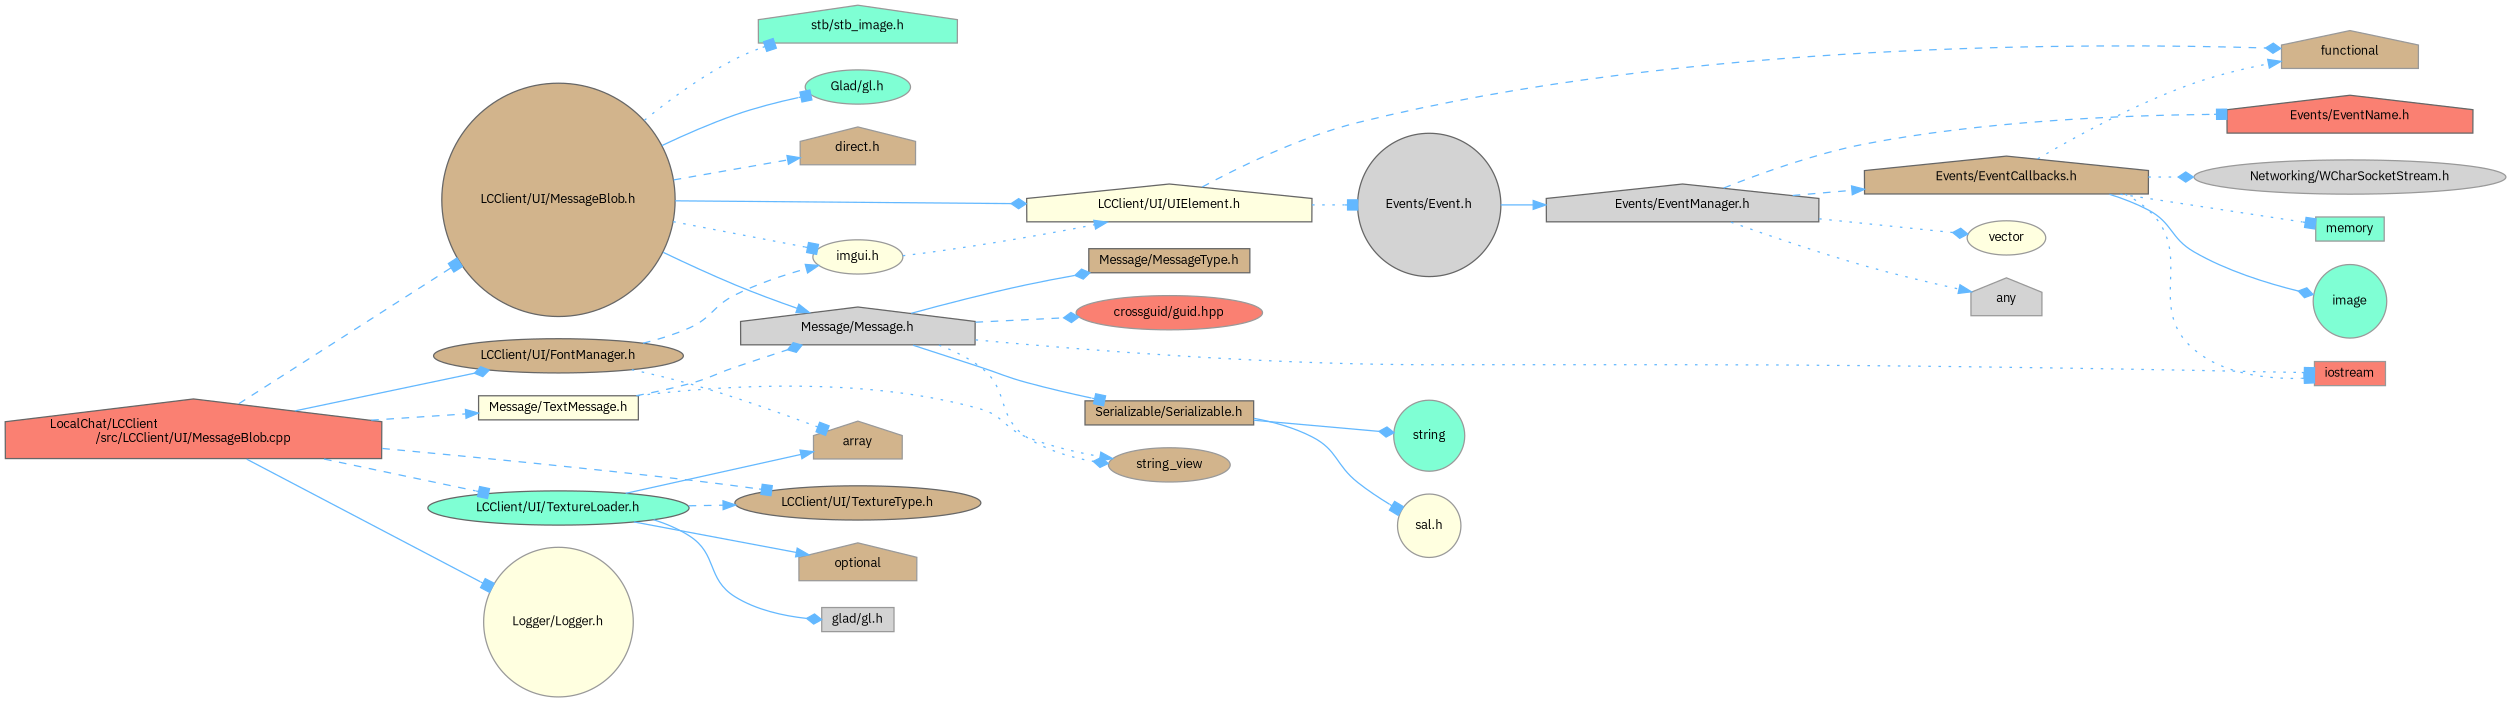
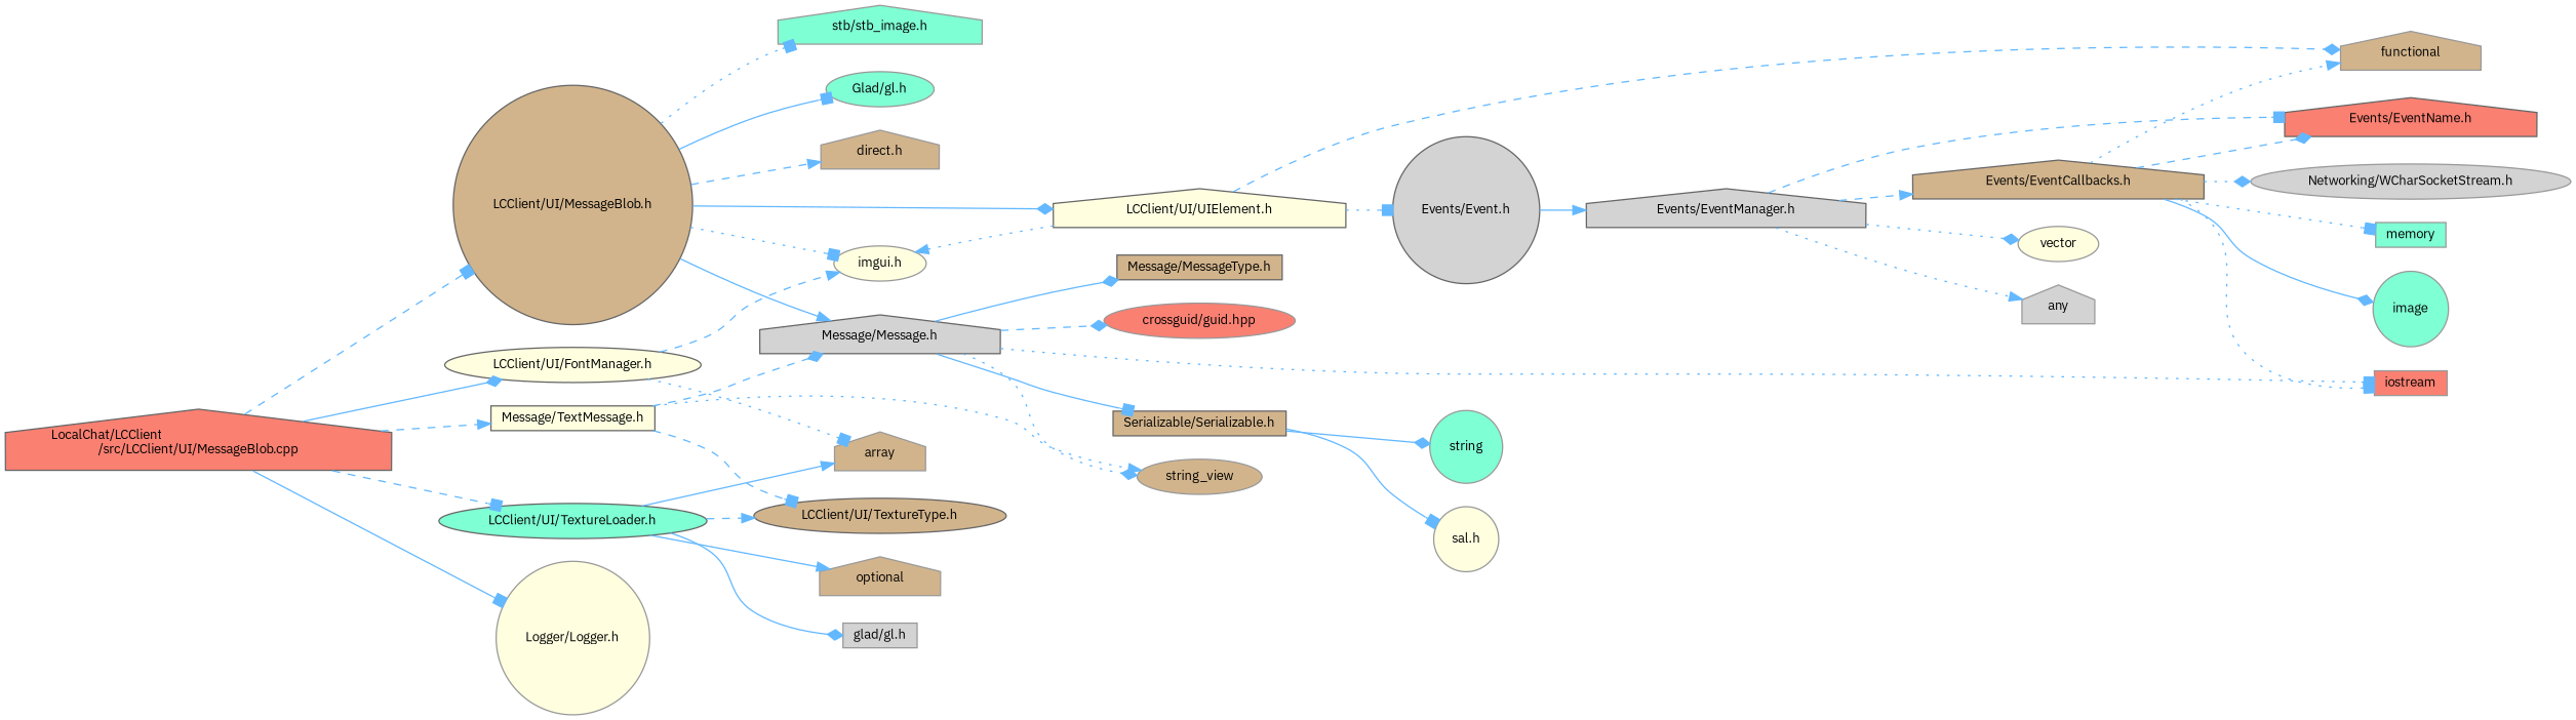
  digraph {
    fontname="IBM Plex Sans"
    rankdir=LR
    node [color=grey60 fillcolor=tan fontname="IBM Plex Sans" fontsize=10 shape=house style=filled]
    edge [arrowhead=box color=steelblue1 fontname="IBM Plex Sans" fontsize=10 labelfontname=Helvetica labelfontsize=10 style=solid]
    n1 [color=gray40 fillcolor=salmon fontcolor=black height=0.2 label="LocalChat/LCClient\l/src/LCClient/UI/MessageBlob.cpp" width=0.4]
    n2 [color=grey40 height=0.2 label="LCClient/UI/MessageBlob.h" shape=circle width=0.4]
    n3 [color=grey40 fillcolor=aquamarine height=0.2 label="LCClient/UI/TextureLoader.h" shape=ellipse width=0.4]
    n4 [color=grey40 height=0.2 label="LCClient/UI/TextureType.h" shape=ellipse width=0.4]
-   n5 [color=grey40 height=0.2 label="LCClient/UI/FontManager.h" shape=ellipse width=0.4]
+   n5 [color=grey40 fillcolor=lightyellow height=0.2 label="LCClient/UI/FontManager.h" shape=ellipse width=0.4]
    n6 [color=grey40 fillcolor=lightyellow height=0.2 label="Message/TextMessage.h" shape=box width=0.4]
    n7 [fillcolor=lightyellow height=0.2 label="Logger/Logger.h" shape=circle width=0.4]
    n8 [fillcolor=lightyellow height=0.2 label="imgui.h" shape=ellipse width=0.4]
    n9 [fillcolor=aquamarine height=0.2 label="Glad/gl.h" shape=ellipse width=0.4]
    n10 [height=0.2 label="direct.h" width=0.4]
    n11 [fillcolor=aquamarine height=0.2 label="stb/stb_image.h" width=0.4]
    n12 [color=grey40 fillcolor=lightyellow height=0.2 label="LCClient/UI/UIElement.h" width=0.4]
    n13 [color=grey40 fillcolor=lightgrey height=0.2 label="Message/Message.h" width=0.4]
    n14 [fillcolor=lightgrey height=0.2 label="glad/gl.h" shape=box width=0.4]
    n15 [height=0.2 label=array width=0.4]
    n16 [height=0.2 label=optional width=0.4]
    n17 [height=0.2 label=string_view shape=ellipse width=0.4]
    n18 [color=grey40 fillcolor=lightgrey height=0.2 label="Events/Event.h" shape=circle width=0.4]
    n19 [height=0.2 label=functional width=0.4]
    n20 [color=grey40 height=0.2 label="Serializable/Serializable.h" shape=box width=0.4]
    n21 [color=grey40 height=0.2 label="Message/MessageType.h" shape=box width=0.4]
    n22 [fillcolor=salmon height=0.2 label="crossguid/guid.hpp" shape=ellipse width=0.4]
    n23 [fillcolor=salmon height=0.2 label=iostream shape=box width=0.4]
    n24 [color=grey40 fillcolor=lightgrey height=0.2 label="Events/EventManager.h" width=0.4]
    n25 [color=grey40 fillcolor=salmon height=0.2 label="Events/EventName.h" width=0.4]
    n26 [color=grey40 height=0.2 label="Events/EventCallbacks.h" width=0.4]
    n27 [fillcolor=lightyellow height=0.2 label=vector shape=ellipse width=0.4]
    n28 [fillcolor=lightgrey height=0.2 label=any width=0.4]
    n29 [fillcolor=lightgrey height=0.2 label="Networking/WCharSocketStream.h" shape=ellipse width=0.4]
    n30 [fillcolor=aquamarine height=0.2 label=memory shape=box width=0.4]
    n31 [fillcolor=aquamarine height=0.2 label=image shape=circle width=0.4]
    n32 [fillcolor=lightyellow height=0.2 label="sal.h" shape=circle width=0.4]
    n33 [fillcolor=aquamarine height=0.2 label=string shape=circle width=0.4]
    n1 -> n2 [style=dashed]
    n1 -> n3 [style=dashed]
-   n1 -> n4 [style=dashed]
+   n6 -> n4 [style=dashed]
    n1 -> n5 [arrowhead=diamond]
    n1 -> n6 [arrowhead=normal style=dashed]
    n1 -> n7
    n2 -> n8 [style=dotted]
    n2 -> n9
    n2 -> n10 [arrowhead=normal style=dashed]
    n2 -> n11 [style=dotted]
    n2 -> n12 [arrowhead=diamond]
    n2 -> n13 [arrowhead=normal]
    n3 -> n4 [arrowhead=normal style=dashed]
    n3 -> n14 [arrowhead=diamond]
    n3 -> n15 [arrowhead=normal]
    n3 -> n16 [arrowhead=normal]
    n5 -> n8 [arrowhead=normal style=dashed]
    n5 -> n15 [style=dotted]
    n6 -> n13 [arrowhead=diamond style=dashed]
    n6 -> n17 [arrowhead=normal style=dotted]
-   n8 -> n12 [arrowhead=normal style=dotted]
+   n12 -> n8 [arrowhead=normal style=dotted]
    n12 -> n18 [style=dotted]
    n12 -> n19 [arrowhead=diamond style=dashed]
    n13 -> n17 [arrowhead=diamond style=dotted]
    n13 -> n20
    n13 -> n21 [arrowhead=diamond]
    n13 -> n22 [arrowhead=diamond style=dashed]
    n13 -> n23 [style=dotted]
    n18 -> n24 [arrowhead=normal]
    n20 -> n32
    n20 -> n33 [arrowhead=diamond]
    n24 -> n25 [style=dashed]
    n24 -> n26 [arrowhead=normal style=dashed]
    n24 -> n27 [arrowhead=diamond style=dotted]
    n24 -> n28 [arrowhead=normal style=dotted]
    n26 -> n19 [arrowhead=normal style=dotted]
    n26 -> n23 [style=dotted]
+   n26 -> n25 [arrowhead=diamond style=dashed]
    n26 -> n29 [arrowhead=diamond style=dotted]
    n26 -> n30 [style=dotted]
    n26 -> n31 [arrowhead=diamond]
  }
